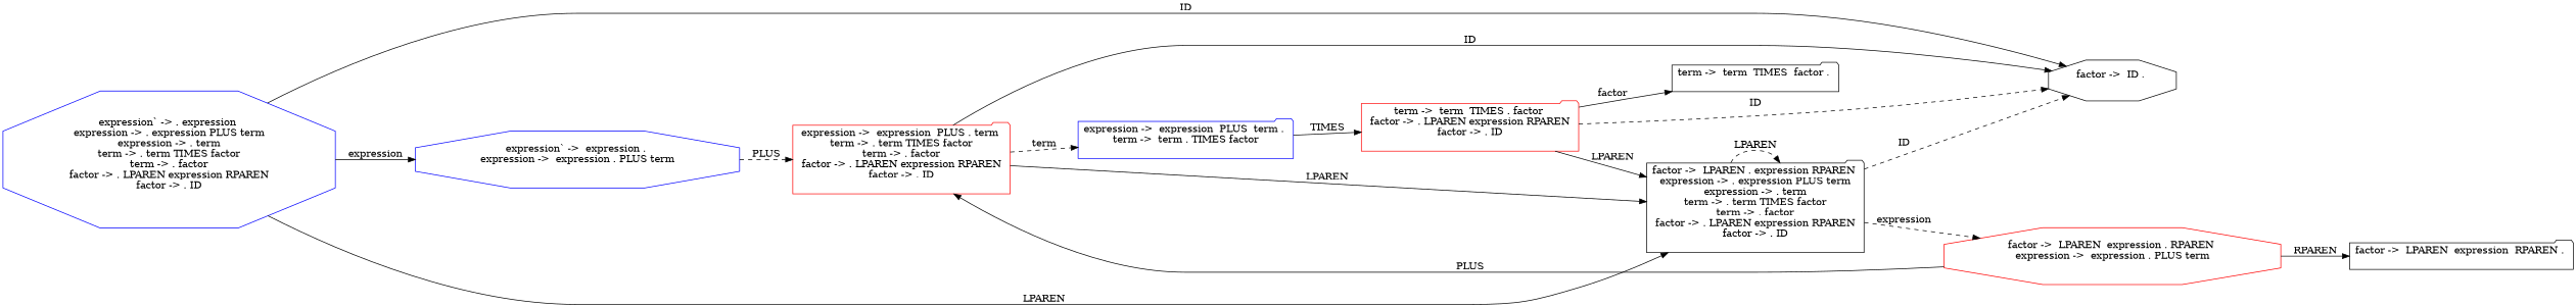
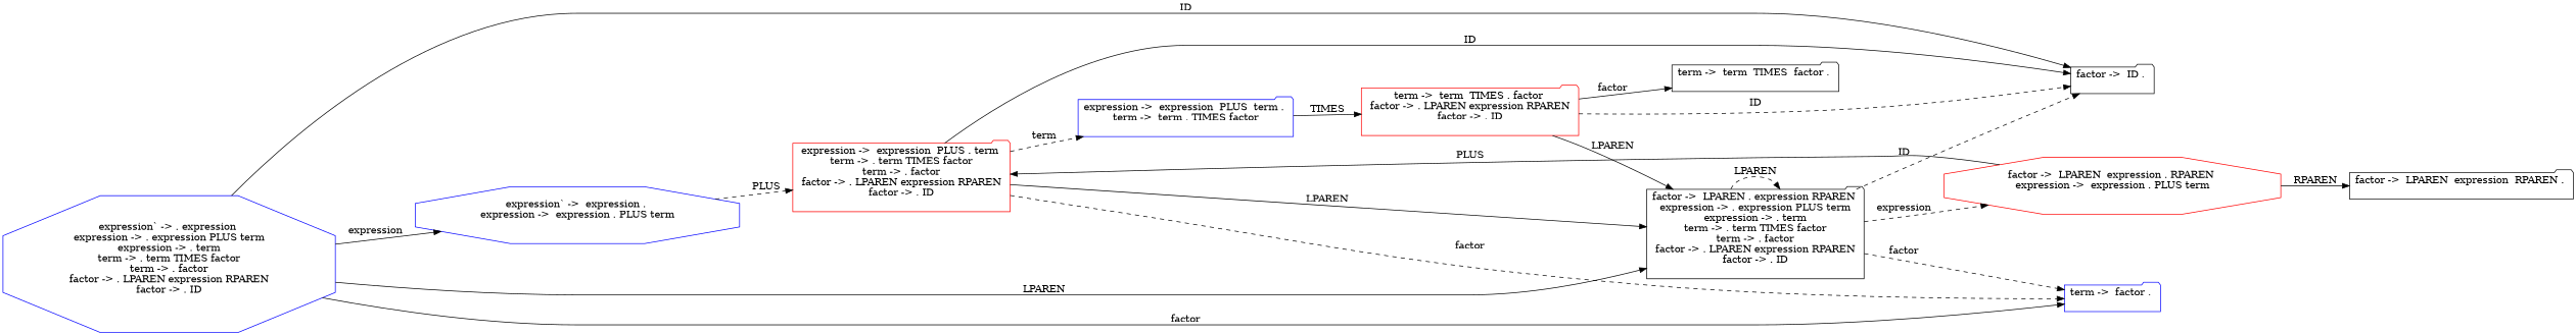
  digraph {
    rankdir=LR
    node [color=blue shape=folder]
    edge [style=solid]
    n1 [label="expression` -> . expression \n expression -> . expression PLUS term \n expression -> . term \n term -> . term TIMES factor \n term -> . factor \n factor -> . LPAREN expression RPAREN \n factor -> . ID \n " shape=octagon]
    n2 [label="expression` ->  expression . \n expression ->  expression . PLUS term \n " shape=octagon]
+   n3 [label="term ->  factor . \n "]
    n4 [color=black label="factor ->  LPAREN . expression RPAREN \n expression -> . expression PLUS term \n expression -> . term \n term -> . term TIMES factor \n term -> . factor \n factor -> . LPAREN expression RPAREN \n factor -> . ID \n "]
-   n5 [color=black label="factor ->  ID . \n " shape=octagon]
+   n5 [color=black label="factor ->  ID . \n "]
    n6 [color=red label="expression ->  expression  PLUS . term \n term -> . term TIMES factor \n term -> . factor \n factor -> . LPAREN expression RPAREN \n factor -> . ID \n "]
    n7 [color=red label="factor ->  LPAREN  expression . RPAREN \n expression ->  expression . PLUS term \n " shape=octagon]
    n8 [label="expression ->  expression  PLUS  term . \n term ->  term . TIMES factor \n "]
    n9 [color=red label="term ->  term  TIMES . factor \n factor -> . LPAREN expression RPAREN \n factor -> . ID \n "]
    n10 [color=black label="term ->  term  TIMES  factor . \n "]
    n11 [color=black label="factor ->  LPAREN  expression  RPAREN . \n "]
    n1 -> n2 [label=expression]
+   n1 -> n3 [label=factor]
    n1 -> n4 [label=LPAREN]
    n1 -> n5 [label=ID]
    n2 -> n6 [label=PLUS style=dashed]
+   n4 -> n3 [label=factor style=dashed]
    n4 -> n4 [label=LPAREN style=dashed]
    n4 -> n5 [label=ID style=dashed]
    n4 -> n7 [label=expression style=dashed]
+   n6 -> n3 [label=factor style=dashed]
    n6 -> n4 [label=LPAREN]
    n6 -> n5 [label=ID]
    n6 -> n8 [label=term style=dashed]
    n7 -> n6 [label=PLUS]
    n7 -> n11 [label=RPAREN]
    n8 -> n9 [label=TIMES]
    n9 -> n4 [label=LPAREN]
    n9 -> n5 [label=ID style=dashed]
    n9 -> n10 [label=factor]
  }
